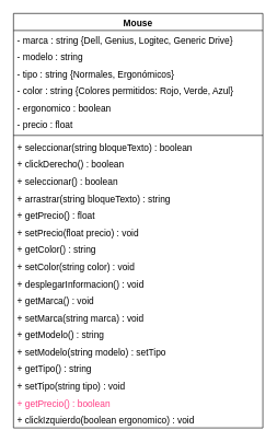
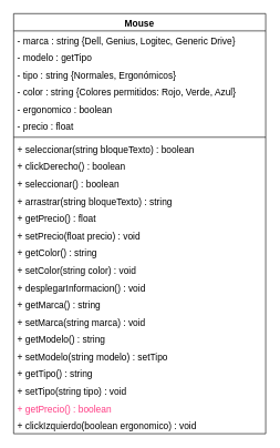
  <mxCell id="0" />
  <mxCell id="1" parent="0" />
  <mxCell id="2" value="Mouse" style="swimlane;fontStyle=1;align=center;verticalAlign=top;childLayout=stackLayout;horizontal=1;startSize=26;horizontalStack=0;resizeParent=1;resizeParentMax=0;resizeLast=0;collapsible=1;marginBottom=0;fontSize=14;" parent="1" vertex="1"><mxGeometry x="20" y="20" width="380" height="632" as="geometry" /></mxCell>
  <mxCell id="3" value="- marca : string {Dell, Genius, Logitec, Generic Drive}" style="text;align=left;verticalAlign=top;spacingLeft=4;spacingRight=4;overflow=hidden;rotatable=0;points=[[0,0.5],[1,0.5]];portConstraint=eastwest;fontSize=14;" parent="2" vertex="1"><mxGeometry y="26" width="380" height="26" as="geometry" /></mxCell>
- <mxCell id="4" value="- modelo : string " style="text;align=left;verticalAlign=top;spacingLeft=4;spacingRight=4;overflow=hidden;rotatable=0;points=[[0,0.5],[1,0.5]];portConstraint=eastwest;fontSize=14;" parent="2" vertex="1"><mxGeometry y="52" width="380" height="26" as="geometry" /></mxCell>
+ <mxCell id="4" value="- modelo : getTipo " style="text;align=left;verticalAlign=top;spacingLeft=4;spacingRight=4;overflow=hidden;rotatable=0;points=[[0,0.5],[1,0.5]];portConstraint=eastwest;fontSize=14;" parent="2" vertex="1"><mxGeometry y="52" width="380" height="26" as="geometry" /></mxCell>
  <mxCell id="5" value="- tipo : string {Normales, Ergonómicos}" style="text;align=left;verticalAlign=top;spacingLeft=4;spacingRight=4;overflow=hidden;rotatable=0;points=[[0,0.5],[1,0.5]];portConstraint=eastwest;fontSize=14;" parent="2" vertex="1"><mxGeometry y="78" width="380" height="26" as="geometry" /></mxCell>
  <mxCell id="6" value="- color : string {Colores permitidos: Rojo, Verde, Azul}" style="text;strokeColor=none;fillColor=none;align=left;verticalAlign=top;spacingLeft=4;spacingRight=4;overflow=hidden;rotatable=0;points=[[0,0.5],[1,0.5]];portConstraint=eastwest;fontSize=14;" parent="2" vertex="1"><mxGeometry y="104" width="380" height="26" as="geometry" /></mxCell>
  <mxCell id="7" value="- ergonomico : boolean" style="text;align=left;verticalAlign=top;spacingLeft=4;spacingRight=4;overflow=hidden;rotatable=0;points=[[0,0.5],[1,0.5]];portConstraint=eastwest;fontSize=14;" parent="2" vertex="1"><mxGeometry y="130" width="380" height="26" as="geometry" /></mxCell>
  <mxCell id="8" value="- precio : float" style="text;strokeColor=none;fillColor=none;align=left;verticalAlign=top;spacingLeft=4;spacingRight=4;overflow=hidden;rotatable=0;points=[[0,0.5],[1,0.5]];portConstraint=eastwest;fontSize=14;" parent="2" vertex="1"><mxGeometry y="156" width="380" height="26" as="geometry" /></mxCell>
  <mxCell id="9" value="" style="line;strokeWidth=1;fillColor=none;align=left;verticalAlign=middle;spacingTop=-1;spacingLeft=3;spacingRight=3;rotatable=0;labelPosition=right;points=[];portConstraint=eastwest;fontSize=14;" parent="2" vertex="1"><mxGeometry y="182" width="380" height="8" as="geometry" /></mxCell>
  <mxCell id="10" value="+ seleccionar(string bloqueTexto) : boolean" style="text;strokeColor=none;fillColor=none;align=left;verticalAlign=top;spacingLeft=4;spacingRight=4;overflow=hidden;rotatable=0;points=[[0,0.5],[1,0.5]];portConstraint=eastwest;fontSize=14;" parent="2" vertex="1"><mxGeometry y="190" width="380" height="26" as="geometry" /></mxCell>
  <mxCell id="11" value="+ clickDerecho() : boolean" style="text;strokeColor=none;fillColor=none;align=left;verticalAlign=top;spacingLeft=4;spacingRight=4;overflow=hidden;rotatable=0;points=[[0,0.5],[1,0.5]];portConstraint=eastwest;fontSize=14;" parent="2" vertex="1"><mxGeometry y="216" width="380" height="26" as="geometry" /></mxCell>
  <mxCell id="12" value="+ seleccionar() : boolean" style="text;strokeColor=none;fillColor=none;align=left;verticalAlign=top;spacingLeft=4;spacingRight=4;overflow=hidden;rotatable=0;points=[[0,0.5],[1,0.5]];portConstraint=eastwest;fontSize=14;" parent="2" vertex="1"><mxGeometry y="242" width="380" height="26" as="geometry" /></mxCell>
  <mxCell id="13" value="+ arrastrar(string bloqueTexto) : string" style="text;strokeColor=none;fillColor=none;align=left;verticalAlign=top;spacingLeft=4;spacingRight=4;overflow=hidden;rotatable=0;points=[[0,0.5],[1,0.5]];portConstraint=eastwest;fontSize=14;" parent="2" vertex="1"><mxGeometry y="268" width="380" height="26" as="geometry" /></mxCell>
  <mxCell id="14" value="+ getPrecio() : float" style="text;strokeColor=none;fillColor=none;align=left;verticalAlign=top;spacingLeft=4;spacingRight=4;overflow=hidden;rotatable=0;points=[[0,0.5],[1,0.5]];portConstraint=eastwest;fontSize=14;" parent="2" vertex="1"><mxGeometry y="294" width="380" height="26" as="geometry" /></mxCell>
  <mxCell id="15" value="+ setPrecio(float precio) : void" style="text;strokeColor=none;fillColor=none;align=left;verticalAlign=top;spacingLeft=4;spacingRight=4;overflow=hidden;rotatable=0;points=[[0,0.5],[1,0.5]];portConstraint=eastwest;fontSize=14;" parent="2" vertex="1"><mxGeometry y="320" width="380" height="26" as="geometry" /></mxCell>
  <mxCell id="16" value="+ getColor() : string" style="text;strokeColor=none;fillColor=none;align=left;verticalAlign=top;spacingLeft=4;spacingRight=4;overflow=hidden;rotatable=0;points=[[0,0.5],[1,0.5]];portConstraint=eastwest;fontSize=14;" parent="2" vertex="1"><mxGeometry y="346" width="380" height="26" as="geometry" /></mxCell>
  <mxCell id="17" value="+ setColor(string color) : void" style="text;strokeColor=none;fillColor=none;align=left;verticalAlign=top;spacingLeft=4;spacingRight=4;overflow=hidden;rotatable=0;points=[[0,0.5],[1,0.5]];portConstraint=eastwest;fontSize=14;" parent="2" vertex="1"><mxGeometry y="372" width="380" height="26" as="geometry" /></mxCell>
  <mxCell id="18" value="+ desplegarInformacion() : void" style="text;strokeColor=none;fillColor=none;align=left;verticalAlign=top;spacingLeft=4;spacingRight=4;overflow=hidden;rotatable=0;points=[[0,0.5],[1,0.5]];portConstraint=eastwest;fontSize=14;" parent="2" vertex="1"><mxGeometry y="398" width="380" height="26" as="geometry" /></mxCell>
- <mxCell id="19" value="+ getMarca() : void" style="text;align=left;verticalAlign=top;spacingLeft=4;spacingRight=4;overflow=hidden;rotatable=0;points=[[0,0.5],[1,0.5]];portConstraint=eastwest;fontSize=14;fontColor=default;" vertex="1" parent="2"><mxGeometry y="424" width="380" height="26" as="geometry" /></mxCell>
+ <mxCell id="19" value="+ getMarca() : string" style="text;align=left;verticalAlign=top;spacingLeft=4;spacingRight=4;overflow=hidden;rotatable=0;points=[[0,0.5],[1,0.5]];portConstraint=eastwest;fontSize=14;fontColor=default;" vertex="1" parent="2"><mxGeometry y="424" width="380" height="26" as="geometry" /></mxCell>
  <mxCell id="20" value="+ setMarca(string marca) : void" style="text;align=left;verticalAlign=top;spacingLeft=4;spacingRight=4;overflow=hidden;rotatable=0;points=[[0,0.5],[1,0.5]];portConstraint=eastwest;fontSize=14;fontColor=default;" vertex="1" parent="2"><mxGeometry y="450" width="380" height="26" as="geometry" /></mxCell>
  <mxCell id="21" value="+ getModelo() : string" style="text;align=left;verticalAlign=top;spacingLeft=4;spacingRight=4;overflow=hidden;rotatable=0;points=[[0,0.5],[1,0.5]];portConstraint=eastwest;fontSize=14;fontColor=default;" vertex="1" parent="2"><mxGeometry y="476" width="380" height="26" as="geometry" /></mxCell>
  <mxCell id="22" value="+ setModelo(string modelo) : setTipo" style="text;align=left;verticalAlign=top;spacingLeft=4;spacingRight=4;overflow=hidden;rotatable=0;points=[[0,0.5],[1,0.5]];portConstraint=eastwest;fontSize=14;fontColor=default;" vertex="1" parent="2"><mxGeometry y="502" width="380" height="26" as="geometry" /></mxCell>
  <mxCell id="23" value="+ getTipo() : string" style="text;align=left;verticalAlign=top;spacingLeft=4;spacingRight=4;overflow=hidden;rotatable=0;points=[[0,0.5],[1,0.5]];portConstraint=eastwest;fontSize=14;fontColor=default;" vertex="1" parent="2"><mxGeometry y="528" width="380" height="26" as="geometry" /></mxCell>
  <mxCell id="24" value="+ setTipo(string tipo) : void" style="text;align=left;verticalAlign=top;spacingLeft=4;spacingRight=4;overflow=hidden;rotatable=0;points=[[0,0.5],[1,0.5]];portConstraint=eastwest;fontSize=14;fontColor=default;" vertex="1" parent="2"><mxGeometry y="554" width="380" height="26" as="geometry" /></mxCell>
  <mxCell id="25" value="+ getPrecio() : boolean" style="text;align=left;verticalAlign=top;spacingLeft=4;spacingRight=4;overflow=hidden;rotatable=0;points=[[0,0.5],[1,0.5]];portConstraint=eastwest;fontSize=14;fontColor=#FF3B83;" vertex="1" parent="2"><mxGeometry y="580" width="380" height="26" as="geometry" /></mxCell>
  <mxCell id="26" value="+ clickIzquierdo(boolean ergonomico) : void" style="text;align=left;verticalAlign=top;spacingLeft=4;spacingRight=4;overflow=hidden;rotatable=0;points=[[0,0.5],[1,0.5]];portConstraint=eastwest;fontSize=14;fontColor=default;" vertex="1" parent="2"><mxGeometry y="606" width="380" height="26" as="geometry" /></mxCell>
